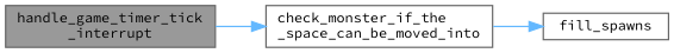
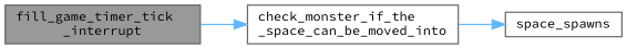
  digraph {
    fontname="Source Code Pro"
    rankdir=LR
    node [color=grey40 fillcolor=white fontname="Source Code Pro" fontsize=10 shape=box style=filled]
    edge [color=steelblue1 fontname="Source Code Pro" fontsize=10 labelfontname=Helvetica labelfontsize=10 style=solid]
-   n1 [color=gray40 fillcolor=grey60 fontcolor=black height=0.2 label="handle_game_timer_tick\l_interrupt" width=0.4]
+   n1 [color=gray40 fillcolor=grey60 fontcolor=black height=0.2 label="fill_game_timer_tick\l_interrupt" width=0.4]
    n2 [height=0.2 label="check_monster_if_the\l_space_can_be_moved_into" width=0.4]
-   n3 [height=0.2 label=fill_spawns width=0.4]
+   n3 [height=0.2 label=space_spawns width=0.4]
    n1 -> n2
    n2 -> n3
  }
